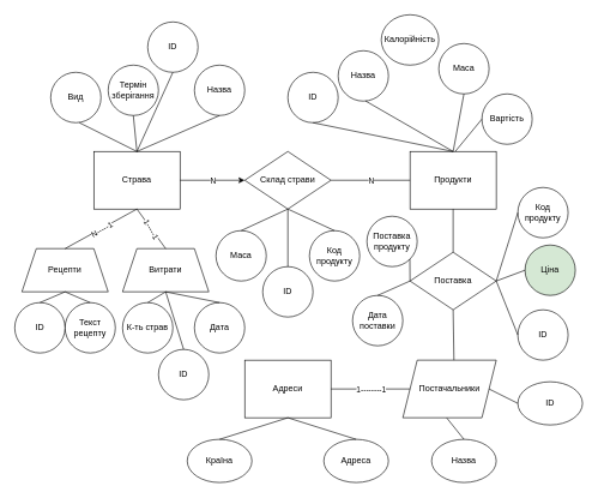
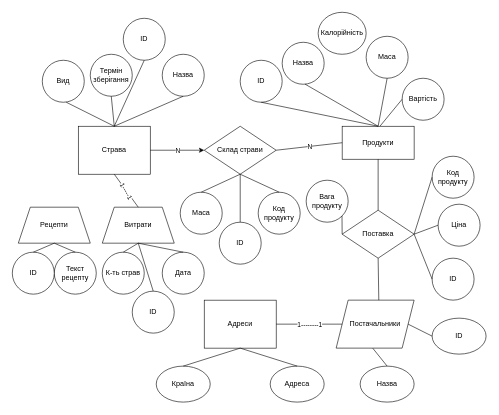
  <mxCell id="0" />
  <mxCell id="1" parent="0" />
  <mxCell id="2" value="Страва" style="rounded=0;whiteSpace=wrap;html=1;" vertex="1" parent="1"><mxGeometry x="130" y="210" width="120" height="80" as="geometry" /></mxCell>
- <mxCell id="3" value="Продукти" style="rounded=0;whiteSpace=wrap;html=1;" vertex="1" parent="1"><mxGeometry x="570" y="210" width="120" height="80" as="geometry" /></mxCell>
+ <mxCell id="3" value="Продукти" style="rounded=0;whiteSpace=wrap;html=1;" vertex="1" parent="1"><mxGeometry x="570" y="210" width="120" height="55" as="geometry" /></mxCell>
  <mxCell id="4" value="Склад страви" style="rhombus;whiteSpace=wrap;html=1;" vertex="1" parent="1"><mxGeometry x="340" y="210" width="120" height="80" as="geometry" /></mxCell>
  <mxCell id="5" value="" style="endArrow=classic;html=1;rounded=0;exitX=1;exitY=0.5;exitDx=0;exitDy=0;entryX=0;entryY=0.5;entryDx=0;entryDy=0;" edge="1" parent="1" source="2" target="4"><mxGeometry width="50" height="50" relative="1" as="geometry"><mxPoint x="330" y="280" as="sourcePoint" /><mxPoint x="380" y="230" as="targetPoint" /></mxGeometry></mxCell>
  <mxCell id="6" value="N" style="edgeLabel;html=1;align=center;verticalAlign=middle;resizable=0;points=[];" vertex="1" connectable="0" parent="5"><mxGeometry x="0.004" relative="1" as="geometry"><mxPoint as="offset" /></mxGeometry></mxCell>
  <mxCell id="7" value="" style="endArrow=none;html=1;rounded=0;entryX=0;entryY=0.5;entryDx=0;entryDy=0;exitX=1;exitY=0.5;exitDx=0;exitDy=0;" edge="1" parent="1" source="4" target="3"><mxGeometry width="50" height="50" relative="1" as="geometry"><mxPoint x="390" y="280" as="sourcePoint" /><mxPoint x="440" y="230" as="targetPoint" /></mxGeometry></mxCell>
  <mxCell id="8" value="N" style="edgeLabel;html=1;align=center;verticalAlign=middle;resizable=0;points=[];" vertex="1" connectable="0" parent="7"><mxGeometry x="0.004" relative="1" as="geometry"><mxPoint as="offset" /></mxGeometry></mxCell>
  <mxCell id="9" value="Вид" style="ellipse;whiteSpace=wrap;html=1;" vertex="1" parent="1"><mxGeometry x="70" y="100" width="70" height="70" as="geometry" /></mxCell>
  <mxCell id="10" value="ID" style="ellipse;whiteSpace=wrap;html=1;" vertex="1" parent="1"><mxGeometry x="205" y="30" width="70" height="70" as="geometry" /></mxCell>
  <mxCell id="11" value="Термін зберігання" style="ellipse;whiteSpace=wrap;html=1;" vertex="1" parent="1"><mxGeometry x="150" y="90" width="70" height="70" as="geometry" /></mxCell>
  <mxCell id="12" value="Назва" style="ellipse;whiteSpace=wrap;html=1;" vertex="1" parent="1"><mxGeometry x="270" y="90" width="70" height="70" as="geometry" /></mxCell>
  <mxCell id="13" value="" style="endArrow=none;html=1;rounded=0;exitX=0.5;exitY=1;exitDx=0;exitDy=0;entryX=0.5;entryY=0;entryDx=0;entryDy=0;" edge="1" parent="1" source="10" target="2"><mxGeometry width="50" height="50" relative="1" as="geometry"><mxPoint x="170" y="210" as="sourcePoint" /><mxPoint x="220" y="160" as="targetPoint" /></mxGeometry></mxCell>
  <mxCell id="14" value="" style="endArrow=none;html=1;rounded=0;entryX=0.571;entryY=1;entryDx=0;entryDy=0;entryPerimeter=0;exitX=0.5;exitY=0;exitDx=0;exitDy=0;" edge="1" parent="1" source="2" target="9"><mxGeometry width="50" height="50" relative="1" as="geometry"><mxPoint x="170" y="210" as="sourcePoint" /><mxPoint x="220" y="160" as="targetPoint" /></mxGeometry></mxCell>
  <mxCell id="15" value="" style="endArrow=none;html=1;rounded=0;entryX=0.5;entryY=1;entryDx=0;entryDy=0;exitX=0.5;exitY=0;exitDx=0;exitDy=0;" edge="1" parent="1" source="2" target="11"><mxGeometry width="50" height="50" relative="1" as="geometry"><mxPoint x="170" y="210" as="sourcePoint" /><mxPoint x="220" y="160" as="targetPoint" /></mxGeometry></mxCell>
  <mxCell id="16" value="" style="endArrow=none;html=1;rounded=0;entryX=0.5;entryY=1;entryDx=0;entryDy=0;exitX=0.5;exitY=0;exitDx=0;exitDy=0;" edge="1" parent="1" source="2" target="12"><mxGeometry width="50" height="50" relative="1" as="geometry"><mxPoint x="170" y="210" as="sourcePoint" /><mxPoint x="220" y="160" as="targetPoint" /></mxGeometry></mxCell>
  <mxCell id="17" value="ID" style="ellipse;whiteSpace=wrap;html=1;" vertex="1" parent="1"><mxGeometry x="400" y="100" width="70" height="70" as="geometry" /></mxCell>
  <mxCell id="18" value="Назва" style="ellipse;whiteSpace=wrap;html=1;" vertex="1" parent="1"><mxGeometry x="470" y="70" width="70" height="70" as="geometry" /></mxCell>
  <mxCell id="19" value="" style="endArrow=none;html=1;rounded=0;entryX=0.5;entryY=1;entryDx=0;entryDy=0;exitX=0.5;exitY=0;exitDx=0;exitDy=0;" edge="1" parent="1" source="3" target="17"><mxGeometry width="50" height="50" relative="1" as="geometry"><mxPoint x="560" y="230" as="sourcePoint" /><mxPoint x="610" y="180" as="targetPoint" /></mxGeometry></mxCell>
  <mxCell id="20" value="" style="endArrow=none;html=1;rounded=0;entryX=0.544;entryY=0.997;entryDx=0;entryDy=0;entryPerimeter=0;exitX=0.5;exitY=0;exitDx=0;exitDy=0;" edge="1" parent="1" source="3" target="18"><mxGeometry width="50" height="50" relative="1" as="geometry"><mxPoint x="560" y="230" as="sourcePoint" /><mxPoint x="610" y="180" as="targetPoint" /></mxGeometry></mxCell>
  <mxCell id="21" value="Маса" style="ellipse;whiteSpace=wrap;html=1;" vertex="1" parent="1"><mxGeometry x="610" y="60" width="70" height="70" as="geometry" /></mxCell>
  <mxCell id="22" value="Вартість" style="ellipse;whiteSpace=wrap;html=1;" vertex="1" parent="1"><mxGeometry x="670" y="130" width="70" height="70" as="geometry" /></mxCell>
  <mxCell id="23" value="" style="endArrow=none;html=1;rounded=0;entryX=0.5;entryY=1;entryDx=0;entryDy=0;exitX=0.5;exitY=0;exitDx=0;exitDy=0;" edge="1" parent="1" source="3" target="21"><mxGeometry width="50" height="50" relative="1" as="geometry"><mxPoint x="520" y="230" as="sourcePoint" /><mxPoint x="570" y="180" as="targetPoint" /></mxGeometry></mxCell>
  <mxCell id="24" value="" style="endArrow=none;html=1;rounded=0;entryX=0;entryY=0.5;entryDx=0;entryDy=0;exitX=0.526;exitY=-0.003;exitDx=0;exitDy=0;exitPerimeter=0;" edge="1" parent="1" source="3" target="22"><mxGeometry width="50" height="50" relative="1" as="geometry"><mxPoint x="520" y="230" as="sourcePoint" /><mxPoint x="570" y="180" as="targetPoint" /></mxGeometry></mxCell>
  <mxCell id="25" value="Калорійність" style="ellipse;whiteSpace=wrap;html=1;" vertex="1" parent="1"><mxGeometry x="530" y="20" width="80" height="70" as="geometry" /></mxCell>
  <mxCell id="26" value="Маса" style="ellipse;whiteSpace=wrap;html=1;" vertex="1" parent="1"><mxGeometry x="300" y="320" width="70" height="70" as="geometry" /></mxCell>
  <mxCell id="27" value="Код продукту" style="ellipse;whiteSpace=wrap;html=1;" vertex="1" parent="1"><mxGeometry x="430" y="320" width="70" height="70" as="geometry" /></mxCell>
  <mxCell id="28" value="" style="endArrow=none;html=1;rounded=0;exitX=0.5;exitY=1;exitDx=0;exitDy=0;entryX=0.5;entryY=0;entryDx=0;entryDy=0;" edge="1" parent="1" source="4" target="27"><mxGeometry width="50" height="50" relative="1" as="geometry"><mxPoint x="420" y="300" as="sourcePoint" /><mxPoint x="470" y="250" as="targetPoint" /></mxGeometry></mxCell>
  <mxCell id="29" value="" style="endArrow=none;html=1;rounded=0;entryX=0.5;entryY=0;entryDx=0;entryDy=0;exitX=0.5;exitY=1;exitDx=0;exitDy=0;" edge="1" parent="1" source="4" target="26"><mxGeometry width="50" height="50" relative="1" as="geometry"><mxPoint x="400" y="290" as="sourcePoint" /><mxPoint x="470" y="250" as="targetPoint" /></mxGeometry></mxCell>
  <mxCell id="30" value="ID" style="ellipse;whiteSpace=wrap;html=1;" vertex="1" parent="1"><mxGeometry x="365" y="370" width="70" height="70" as="geometry" /></mxCell>
  <mxCell id="31" value="" style="endArrow=none;html=1;rounded=0;entryX=0.5;entryY=0;entryDx=0;entryDy=0;exitX=0.5;exitY=1;exitDx=0;exitDy=0;" edge="1" parent="1" source="4" target="30"><mxGeometry width="50" height="50" relative="1" as="geometry"><mxPoint x="400" y="290" as="sourcePoint" /><mxPoint x="470" y="250" as="targetPoint" /></mxGeometry></mxCell>
  <mxCell id="32" value="Постачальники" style="shape=parallelogram;perimeter=parallelogramPerimeter;whiteSpace=wrap;html=1;fixedSize=1;" vertex="1" parent="1"><mxGeometry x="560" y="500" width="130" height="80" as="geometry" /></mxCell>
  <mxCell id="33" value="Поставка" style="rhombus;whiteSpace=wrap;html=1;" vertex="1" parent="1"><mxGeometry x="570" y="350" width="120" height="80" as="geometry" /></mxCell>
  <mxCell id="34" value="" style="endArrow=none;html=1;rounded=0;entryX=0.547;entryY=-0.001;entryDx=0;entryDy=0;entryPerimeter=0;exitX=0.5;exitY=1;exitDx=0;exitDy=0;" edge="1" parent="1" source="33" target="32"><mxGeometry width="50" height="50" relative="1" as="geometry"><mxPoint x="480" y="360" as="sourcePoint" /><mxPoint x="530" y="310" as="targetPoint" /></mxGeometry></mxCell>
  <mxCell id="35" value="" style="endArrow=none;html=1;rounded=0;entryX=0.5;entryY=1;entryDx=0;entryDy=0;exitX=0.5;exitY=0;exitDx=0;exitDy=0;" edge="1" parent="1" source="33" target="3"><mxGeometry width="50" height="50" relative="1" as="geometry"><mxPoint x="480" y="360" as="sourcePoint" /><mxPoint x="530" y="310" as="targetPoint" /></mxGeometry></mxCell>
  <mxCell id="36" value="ID" style="ellipse;whiteSpace=wrap;html=1;" vertex="1" parent="1"><mxGeometry x="720" y="430" width="70" height="70" as="geometry" /></mxCell>
- <mxCell id="37" value="Дата поставки" style="ellipse;whiteSpace=wrap;html=1;" vertex="1" parent="1"><mxGeometry x="490" y="410" width="70" height="70" as="geometry" /></mxCell>
- <mxCell id="38" value="Поставка продукту" style="ellipse;whiteSpace=wrap;html=1;" vertex="1" parent="1"><mxGeometry x="510" y="300" width="70" height="70" as="geometry" /></mxCell>
+ <mxCell id="38" value="Вага продукту" style="ellipse;whiteSpace=wrap;html=1;" vertex="1" parent="1"><mxGeometry x="510" y="300" width="70" height="70" as="geometry" /></mxCell>
  <mxCell id="39" value="Код продукту" style="ellipse;whiteSpace=wrap;html=1;" vertex="1" parent="1"><mxGeometry x="720" y="260" width="70" height="70" as="geometry" /></mxCell>
- <mxCell id="40" value="Ціна" style="ellipse;whiteSpace=wrap;html=1;fillColor=#d5e8d4;" vertex="1" parent="1"><mxGeometry x="730" y="340" width="70" height="70" as="geometry" /></mxCell>
+ <mxCell id="40" value="Ціна" style="ellipse;whiteSpace=wrap;html=1;" vertex="1" parent="1"><mxGeometry x="730" y="340" width="70" height="70" as="geometry" /></mxCell>
  <mxCell id="41" value="" style="endArrow=none;html=1;rounded=0;entryX=1;entryY=1;entryDx=0;entryDy=0;exitX=0;exitY=0.5;exitDx=0;exitDy=0;" edge="1" parent="1" source="33" target="38"><mxGeometry width="50" height="50" relative="1" as="geometry"><mxPoint x="600" y="410" as="sourcePoint" /><mxPoint x="650" y="360" as="targetPoint" /></mxGeometry></mxCell>
- <mxCell id="42" value="" style="endArrow=none;html=1;rounded=0;exitX=0.5;exitY=0;exitDx=0;exitDy=0;entryX=0;entryY=0.5;entryDx=0;entryDy=0;" edge="1" parent="1" source="37" target="33"><mxGeometry width="50" height="50" relative="1" as="geometry"><mxPoint x="600" y="410" as="sourcePoint" /><mxPoint x="650" y="360" as="targetPoint" /></mxGeometry></mxCell>
  <mxCell id="43" value="" style="endArrow=none;html=1;rounded=0;entryX=0;entryY=0.5;entryDx=0;entryDy=0;exitX=1;exitY=0.5;exitDx=0;exitDy=0;" edge="1" parent="1" source="33" target="39"><mxGeometry width="50" height="50" relative="1" as="geometry"><mxPoint x="600" y="410" as="sourcePoint" /><mxPoint x="650" y="360" as="targetPoint" /></mxGeometry></mxCell>
  <mxCell id="44" value="" style="endArrow=none;html=1;rounded=0;entryX=0;entryY=0.5;entryDx=0;entryDy=0;exitX=1;exitY=0.5;exitDx=0;exitDy=0;" edge="1" parent="1" source="33" target="40"><mxGeometry width="50" height="50" relative="1" as="geometry"><mxPoint x="600" y="410" as="sourcePoint" /><mxPoint x="650" y="360" as="targetPoint" /></mxGeometry></mxCell>
  <mxCell id="45" value="" style="endArrow=none;html=1;rounded=0;entryX=0;entryY=0.5;entryDx=0;entryDy=0;exitX=1;exitY=0.5;exitDx=0;exitDy=0;" edge="1" parent="1" source="33" target="36"><mxGeometry width="50" height="50" relative="1" as="geometry"><mxPoint x="600" y="410" as="sourcePoint" /><mxPoint x="650" y="360" as="targetPoint" /></mxGeometry></mxCell>
  <mxCell id="46" value="Адреси" style="rounded=0;whiteSpace=wrap;html=1;" vertex="1" parent="1"><mxGeometry x="340" y="500" width="120" height="80" as="geometry" /></mxCell>
  <mxCell id="47" value="" style="endArrow=none;html=1;rounded=0;exitX=1;exitY=0.5;exitDx=0;exitDy=0;entryX=0;entryY=0.5;entryDx=0;entryDy=0;" edge="1" parent="1" source="46" target="32"><mxGeometry width="50" height="50" relative="1" as="geometry"><mxPoint x="600" y="490" as="sourcePoint" /><mxPoint x="650" y="440" as="targetPoint" /></mxGeometry></mxCell>
  <mxCell id="48" value="1" style="edgeLabel;html=1;align=center;verticalAlign=middle;resizable=0;points=[];" vertex="1" connectable="0" parent="47"><mxGeometry x="-0.001" relative="1" as="geometry"><mxPoint as="offset" /></mxGeometry></mxCell>
  <mxCell id="49" value="1--------1" style="edgeLabel;html=1;align=center;verticalAlign=middle;resizable=0;points=[];" vertex="1" connectable="0" parent="47"><mxGeometry x="-0.001" relative="1" as="geometry"><mxPoint as="offset" /></mxGeometry></mxCell>
  <mxCell id="50" value="Адреса" style="ellipse;whiteSpace=wrap;html=1;" vertex="1" parent="1"><mxGeometry x="450" y="610" width="90" height="60" as="geometry" /></mxCell>
  <mxCell id="51" value="Країна" style="ellipse;whiteSpace=wrap;html=1;" vertex="1" parent="1"><mxGeometry x="260" y="610" width="90" height="60" as="geometry" /></mxCell>
  <mxCell id="52" value="" style="endArrow=none;html=1;rounded=0;exitX=0.5;exitY=0;exitDx=0;exitDy=0;entryX=0.5;entryY=1;entryDx=0;entryDy=0;" edge="1" parent="1" source="51" target="46"><mxGeometry width="50" height="50" relative="1" as="geometry"><mxPoint x="350" y="630" as="sourcePoint" /><mxPoint x="400" y="580" as="targetPoint" /></mxGeometry></mxCell>
  <mxCell id="53" value="" style="endArrow=none;html=1;rounded=0;exitX=0.5;exitY=1;exitDx=0;exitDy=0;entryX=0.5;entryY=0;entryDx=0;entryDy=0;" edge="1" parent="1" source="46" target="50"><mxGeometry width="50" height="50" relative="1" as="geometry"><mxPoint x="420" y="550" as="sourcePoint" /><mxPoint x="470" y="500" as="targetPoint" /></mxGeometry></mxCell>
  <mxCell id="54" value="Назва" style="ellipse;whiteSpace=wrap;html=1;" vertex="1" parent="1"><mxGeometry x="600" y="610" width="90" height="60" as="geometry" /></mxCell>
  <mxCell id="55" value="ID" style="ellipse;whiteSpace=wrap;html=1;" vertex="1" parent="1"><mxGeometry x="720" y="530" width="90" height="60" as="geometry" /></mxCell>
  <mxCell id="56" value="" style="endArrow=none;html=1;rounded=0;exitX=0.5;exitY=0;exitDx=0;exitDy=0;entryX=0.47;entryY=1.003;entryDx=0;entryDy=0;entryPerimeter=0;" edge="1" parent="1" source="54" target="32"><mxGeometry width="50" height="50" relative="1" as="geometry"><mxPoint x="600" y="550" as="sourcePoint" /><mxPoint x="650" y="500" as="targetPoint" /></mxGeometry></mxCell>
  <mxCell id="57" value="" style="endArrow=none;html=1;rounded=0;entryX=0;entryY=0.5;entryDx=0;entryDy=0;exitX=1;exitY=0.5;exitDx=0;exitDy=0;" edge="1" parent="1" source="32" target="55"><mxGeometry width="50" height="50" relative="1" as="geometry"><mxPoint x="600" y="550" as="sourcePoint" /><mxPoint x="650" y="500" as="targetPoint" /></mxGeometry></mxCell>
  <mxCell id="58" value="Витрати" style="shape=trapezoid;perimeter=trapezoidPerimeter;whiteSpace=wrap;html=1;fixedSize=1;" vertex="1" parent="1"><mxGeometry x="170" y="345" width="120" height="60" as="geometry" /></mxCell>
  <mxCell id="59" value="Рецепти" style="shape=trapezoid;perimeter=trapezoidPerimeter;whiteSpace=wrap;html=1;fixedSize=1;" vertex="1" parent="1"><mxGeometry x="30" y="345" width="120" height="60" as="geometry" /></mxCell>
  <mxCell id="60" value="" style="endArrow=none;html=1;rounded=0;entryX=0.5;entryY=1;entryDx=0;entryDy=0;exitX=0.5;exitY=0;exitDx=0;exitDy=0;" edge="1" parent="1" source="58" target="2"><mxGeometry width="50" height="50" relative="1" as="geometry"><mxPoint x="330" y="370" as="sourcePoint" /><mxPoint x="380" y="320" as="targetPoint" /></mxGeometry></mxCell>
  <mxCell id="61" value="1-----1" style="edgeLabel;html=1;align=center;verticalAlign=middle;resizable=0;points=[];rotation=60;" vertex="1" connectable="0" parent="60"><mxGeometry x="-0.002" relative="1" as="geometry"><mxPoint as="offset" /></mxGeometry></mxCell>
- <mxCell id="62" value="" style="endArrow=none;html=1;rounded=0;entryX=0.5;entryY=1;entryDx=0;entryDy=0;exitX=0.5;exitY=0;exitDx=0;exitDy=0;" edge="1" parent="1" source="59" target="2"><mxGeometry width="50" height="50" relative="1" as="geometry"><mxPoint x="330" y="370" as="sourcePoint" /><mxPoint x="380" y="320" as="targetPoint" /></mxGeometry></mxCell>
- <mxCell id="63" value="N-----1" style="edgeLabel;html=1;align=center;verticalAlign=middle;resizable=0;points=[];rotation=-30;" vertex="1" connectable="0" parent="62"><mxGeometry x="-0.005" y="-1" relative="1" as="geometry"><mxPoint as="offset" /></mxGeometry></mxCell>
  <mxCell id="64" value="Текст рецепту" style="ellipse;whiteSpace=wrap;html=1;" vertex="1" parent="1"><mxGeometry x="90" y="420" width="70" height="70" as="geometry" /></mxCell>
  <mxCell id="65" value="ID" style="ellipse;whiteSpace=wrap;html=1;" vertex="1" parent="1"><mxGeometry y="420" width="70" height="70" as="geometry" x="20" /></mxCell>
  <mxCell id="66" value="" style="endArrow=none;html=1;rounded=0;entryX=0.5;entryY=1;entryDx=0;entryDy=0;exitX=0.5;exitY=0;exitDx=0;exitDy=0;" edge="1" parent="1" source="64" target="59"><mxGeometry width="50" height="50" relative="1" as="geometry"><mxPoint x="330" y="370" as="sourcePoint" /><mxPoint x="380" y="320" as="targetPoint" /></mxGeometry></mxCell>
  <mxCell id="67" value="" style="endArrow=none;html=1;rounded=0;entryX=0.5;entryY=1;entryDx=0;entryDy=0;exitX=0.5;exitY=0;exitDx=0;exitDy=0;" edge="1" parent="1" source="65" target="59"><mxGeometry width="50" height="50" relative="1" as="geometry"><mxPoint x="330" y="370" as="sourcePoint" /><mxPoint x="380" y="320" as="targetPoint" /></mxGeometry></mxCell>
  <mxCell id="68" value="ID" style="ellipse;whiteSpace=wrap;html=1;" vertex="1" parent="1"><mxGeometry x="220" y="485" width="70" height="70" as="geometry" /></mxCell>
  <mxCell id="69" value="К-ть страв" style="ellipse;whiteSpace=wrap;html=1;" vertex="1" parent="1"><mxGeometry x="170" y="420" width="70" height="70" as="geometry" /></mxCell>
  <mxCell id="70" value="Дата" style="ellipse;whiteSpace=wrap;html=1;" vertex="1" parent="1"><mxGeometry x="270" y="420" width="70" height="70" as="geometry" /></mxCell>
  <mxCell id="71" value="" style="endArrow=none;html=1;rounded=0;entryX=0.5;entryY=1;entryDx=0;entryDy=0;exitX=0.5;exitY=0;exitDx=0;exitDy=0;" edge="1" parent="1" source="69" target="58"><mxGeometry width="50" height="50" relative="1" as="geometry"><mxPoint x="330" y="450" as="sourcePoint" /><mxPoint x="380" y="400" as="targetPoint" /></mxGeometry></mxCell>
  <mxCell id="72" value="" style="endArrow=none;html=1;rounded=0;entryX=0.5;entryY=1;entryDx=0;entryDy=0;exitX=0.5;exitY=0;exitDx=0;exitDy=0;" edge="1" parent="1" source="68" target="58"><mxGeometry width="50" height="50" relative="1" as="geometry"><mxPoint x="330" y="450" as="sourcePoint" /><mxPoint x="380" y="400" as="targetPoint" /></mxGeometry></mxCell>
  <mxCell id="73" value="" style="endArrow=none;html=1;rounded=0;entryX=0.5;entryY=1;entryDx=0;entryDy=0;exitX=0.5;exitY=0;exitDx=0;exitDy=0;" edge="1" parent="1" source="70" target="58"><mxGeometry width="50" height="50" relative="1" as="geometry"><mxPoint x="330" y="450" as="sourcePoint" /><mxPoint x="380" y="400" as="targetPoint" /></mxGeometry></mxCell>
